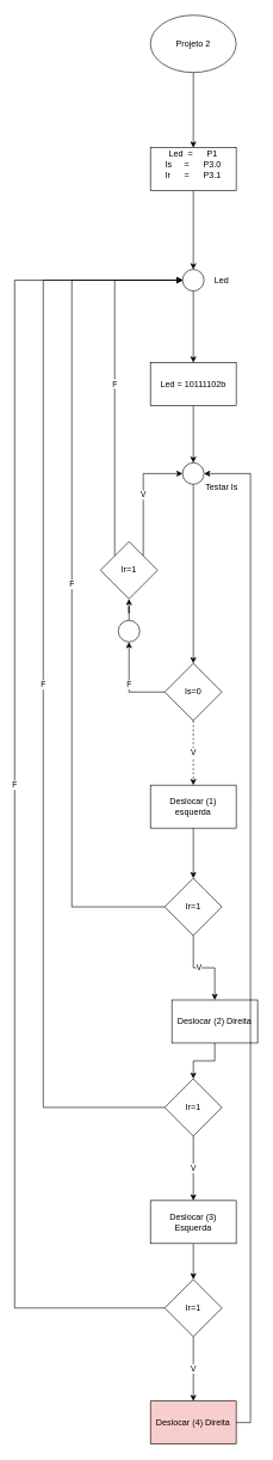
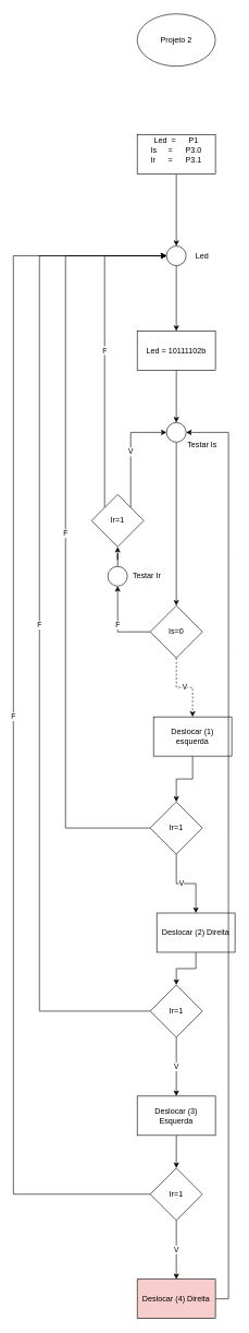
  <mxCell id="0" />
  <mxCell id="1" parent="0" />
- <mxCell id="2" value="" style="edgeStyle=orthogonalEdgeStyle;rounded=0;orthogonalLoop=1;jettySize=auto;html=1;" edge="1" parent="1" source="3" target="5"><mxGeometry relative="1" as="geometry" /></mxCell>
  <mxCell id="3" value="Projeto 2" style="ellipse;whiteSpace=wrap;html=1;" vertex="1" parent="1"><mxGeometry x="210" y="20" width="120" height="80" as="geometry" /></mxCell>
  <mxCell id="4" value="" style="edgeStyle=orthogonalEdgeStyle;rounded=0;orthogonalLoop=1;jettySize=auto;html=1;" edge="1" parent="1" source="5" target="9"><mxGeometry relative="1" as="geometry" /></mxCell>
  <mxCell id="5" value="Led&amp;nbsp;&lt;span style=&quot;white-space: pre;&quot;&gt;&#09;&lt;/span&gt;=&lt;span style=&quot;white-space: pre;&quot;&gt;&#09;&lt;/span&gt;P1&lt;br&gt;Is&lt;span style=&quot;white-space: pre;&quot;&gt;&#09;&lt;/span&gt;=&lt;span style=&quot;white-space: pre;&quot;&gt;&#09;&lt;/span&gt;P3.0&lt;br&gt;Ir&amp;nbsp;&lt;span style=&quot;white-space: pre;&quot;&gt;&#09;&lt;/span&gt;=&lt;span style=&quot;white-space: pre;&quot;&gt;&#09;&lt;/span&gt;P3.1&lt;br&gt;&lt;div&gt;&lt;br&gt;&lt;/div&gt;" style="whiteSpace=wrap;html=1;" vertex="1" parent="1"><mxGeometry x="210" y="205" width="120" height="60" as="geometry" /></mxCell>
  <mxCell id="6" value="" style="edgeStyle=orthogonalEdgeStyle;rounded=0;orthogonalLoop=1;jettySize=auto;html=1;" edge="1" parent="1" source="7" target="12"><mxGeometry relative="1" as="geometry" /></mxCell>
  <mxCell id="7" value="Led =&amp;nbsp;10111102b" style="whiteSpace=wrap;html=1;" vertex="1" parent="1"><mxGeometry x="210" y="505" width="120" height="60" as="geometry" /></mxCell>
  <mxCell id="8" value="" style="edgeStyle=orthogonalEdgeStyle;rounded=0;orthogonalLoop=1;jettySize=auto;html=1;" edge="1" parent="1" source="9" target="7"><mxGeometry relative="1" as="geometry" /></mxCell>
  <mxCell id="9" value="" style="ellipse;whiteSpace=wrap;html=1;" vertex="1" parent="1"><mxGeometry x="255" y="375" width="30" height="30" as="geometry" /></mxCell>
  <mxCell id="10" value="Led" style="text;html=1;align=center;verticalAlign=middle;whiteSpace=wrap;rounded=0;" vertex="1" parent="1"><mxGeometry x="280" y="375" width="60" height="30" as="geometry" /></mxCell>
  <mxCell id="11" value="" style="edgeStyle=orthogonalEdgeStyle;rounded=0;orthogonalLoop=1;jettySize=auto;html=1;" edge="1" parent="1" source="12" target="16"><mxGeometry relative="1" as="geometry" /></mxCell>
  <mxCell id="12" value="" style="ellipse;whiteSpace=wrap;html=1;" vertex="1" parent="1"><mxGeometry x="255" y="645" width="30" height="30" as="geometry" /></mxCell>
  <mxCell id="13" value="Testar Is" style="text;html=1;align=center;verticalAlign=middle;whiteSpace=wrap;rounded=0;" vertex="1" parent="1"><mxGeometry x="280" y="665" width="60" height="30" as="geometry" /></mxCell>
  <mxCell id="14" value="V" style="edgeStyle=orthogonalEdgeStyle;rounded=0;orthogonalLoop=1;jettySize=auto;html=1;dashed=1;" edge="1" parent="1" source="16" target="18"><mxGeometry relative="1" as="geometry" /></mxCell>
  <mxCell id="15" value="F" style="edgeStyle=orthogonalEdgeStyle;rounded=0;orthogonalLoop=1;jettySize=auto;html=1;exitX=0;exitY=0.5;exitDx=0;exitDy=0;entryX=0.5;entryY=1;entryDx=0;entryDy=0;" edge="1" parent="1" source="16" target="38"><mxGeometry relative="1" as="geometry"><mxPoint x="180" y="915" as="targetPoint" /></mxGeometry></mxCell>
  <mxCell id="16" value="Is=0" style="rhombus;whiteSpace=wrap;html=1;" vertex="1" parent="1"><mxGeometry x="230" y="925" width="80" height="80" as="geometry" /></mxCell>
  <mxCell id="17" value="" style="edgeStyle=orthogonalEdgeStyle;rounded=0;orthogonalLoop=1;jettySize=auto;html=1;" edge="1" parent="1" source="18" target="21"><mxGeometry relative="1" as="geometry" /></mxCell>
- <mxCell id="18" value="Deslocar (1) esquerda" style="whiteSpace=wrap;html=1;" vertex="1" parent="1"><mxGeometry x="210" y="1095" width="120" height="60" as="geometry" /></mxCell>
+ <mxCell id="18" value="Deslocar (1) esquerda" style="whiteSpace=wrap;html=1;" vertex="1" parent="1"><mxGeometry x="235" y="1095" width="120" height="60" as="geometry" /></mxCell>
  <mxCell id="19" value="F" style="edgeStyle=orthogonalEdgeStyle;rounded=0;orthogonalLoop=1;jettySize=auto;html=1;exitX=0;exitY=0.5;exitDx=0;exitDy=0;entryX=0;entryY=0.5;entryDx=0;entryDy=0;" edge="1" parent="1" source="21" target="9"><mxGeometry relative="1" as="geometry"><Array as="points"><mxPoint x="100" y="1265" /><mxPoint x="100" y="390" /></Array></mxGeometry></mxCell>
  <mxCell id="20" value="V" style="edgeStyle=orthogonalEdgeStyle;rounded=0;orthogonalLoop=1;jettySize=auto;html=1;" edge="1" parent="1" source="21" target="23"><mxGeometry x="-0.111" relative="1" as="geometry"><mxPoint as="offset" /></mxGeometry></mxCell>
  <mxCell id="21" value="Ir=1" style="rhombus;whiteSpace=wrap;html=1;" vertex="1" parent="1"><mxGeometry x="230" y="1225" width="80" height="80" as="geometry" /></mxCell>
  <mxCell id="22" value="" style="edgeStyle=orthogonalEdgeStyle;rounded=0;orthogonalLoop=1;jettySize=auto;html=1;" edge="1" parent="1" source="23" target="26"><mxGeometry relative="1" as="geometry" /></mxCell>
  <mxCell id="23" value="Deslocar (2) Direita" style="whiteSpace=wrap;html=1;" vertex="1" parent="1"><mxGeometry x="240" y="1395" width="120" height="60" as="geometry" /></mxCell>
  <mxCell id="24" value="F" style="edgeStyle=orthogonalEdgeStyle;rounded=0;orthogonalLoop=1;jettySize=auto;html=1;exitX=0;exitY=0.5;exitDx=0;exitDy=0;entryX=0;entryY=0.5;entryDx=0;entryDy=0;" edge="1" parent="1" source="26" target="9"><mxGeometry relative="1" as="geometry"><Array as="points"><mxPoint x="60" y="1545" /><mxPoint x="60" y="390" /></Array></mxGeometry></mxCell>
  <mxCell id="25" value="V" style="edgeStyle=orthogonalEdgeStyle;rounded=0;orthogonalLoop=1;jettySize=auto;html=1;" edge="1" parent="1" source="26" target="28"><mxGeometry relative="1" as="geometry" /></mxCell>
  <mxCell id="26" value="Ir=1" style="rhombus;whiteSpace=wrap;html=1;" vertex="1" parent="1"><mxGeometry x="230" y="1505" width="80" height="80" as="geometry" /></mxCell>
  <mxCell id="27" value="" style="edgeStyle=orthogonalEdgeStyle;rounded=0;orthogonalLoop=1;jettySize=auto;html=1;" edge="1" parent="1" source="28" target="31"><mxGeometry relative="1" as="geometry" /></mxCell>
  <mxCell id="28" value="Deslocar (3) Esquerda" style="whiteSpace=wrap;html=1;" vertex="1" parent="1"><mxGeometry x="210" y="1675" width="120" height="60" as="geometry" /></mxCell>
  <mxCell id="29" value="F" style="edgeStyle=orthogonalEdgeStyle;rounded=0;orthogonalLoop=1;jettySize=auto;html=1;exitX=0;exitY=0.5;exitDx=0;exitDy=0;entryX=0;entryY=0.5;entryDx=0;entryDy=0;" edge="1" parent="1" source="31" target="9"><mxGeometry relative="1" as="geometry"><Array as="points"><mxPoint x="20" y="1825" /><mxPoint x="20" y="390" /></Array></mxGeometry></mxCell>
  <mxCell id="30" value="V" style="edgeStyle=orthogonalEdgeStyle;rounded=0;orthogonalLoop=1;jettySize=auto;html=1;" edge="1" parent="1" source="31" target="33"><mxGeometry relative="1" as="geometry" /></mxCell>
  <mxCell id="31" value="Ir=1" style="rhombus;whiteSpace=wrap;html=1;" vertex="1" parent="1"><mxGeometry x="230" y="1785" width="80" height="80" as="geometry" /></mxCell>
  <mxCell id="32" style="edgeStyle=orthogonalEdgeStyle;rounded=0;orthogonalLoop=1;jettySize=auto;html=1;exitX=1;exitY=0.5;exitDx=0;exitDy=0;entryX=1;entryY=0.5;entryDx=0;entryDy=0;" edge="1" parent="1" source="33" target="12"><mxGeometry relative="1" as="geometry"><mxPoint x="440" y="735" as="targetPoint" /><Array as="points"><mxPoint x="350" y="1985" /><mxPoint x="350" y="660" /></Array></mxGeometry></mxCell>
  <mxCell id="33" value="Deslocar (4) Direita" style="whiteSpace=wrap;html=1;fillColor=#f8cecc;" vertex="1" parent="1"><mxGeometry x="210" y="1955" width="120" height="60" as="geometry" /></mxCell>
  <mxCell id="34" value="V" style="edgeStyle=orthogonalEdgeStyle;rounded=0;orthogonalLoop=1;jettySize=auto;html=1;exitX=1;exitY=0;exitDx=0;exitDy=0;entryX=0;entryY=0.5;entryDx=0;entryDy=0;" edge="1" parent="1" source="36" target="12"><mxGeometry relative="1" as="geometry"><Array as="points"><mxPoint x="200" y="660" /></Array></mxGeometry></mxCell>
  <mxCell id="35" value="F" style="edgeStyle=orthogonalEdgeStyle;rounded=0;orthogonalLoop=1;jettySize=auto;html=1;exitX=0;exitY=0;exitDx=0;exitDy=0;entryX=0;entryY=0.5;entryDx=0;entryDy=0;" edge="1" parent="1" source="36" target="9"><mxGeometry relative="1" as="geometry"><Array as="points"><mxPoint x="160" y="390" /></Array></mxGeometry></mxCell>
  <mxCell id="36" value="Ir=1" style="rhombus;whiteSpace=wrap;html=1;" vertex="1" parent="1"><mxGeometry x="140" y="755" width="80" height="80" as="geometry" /></mxCell>
  <mxCell id="37" value="" style="edgeStyle=orthogonalEdgeStyle;rounded=0;orthogonalLoop=1;jettySize=auto;html=1;" edge="1" parent="1" source="38" target="36"><mxGeometry relative="1" as="geometry" /></mxCell>
  <mxCell id="38" value="" style="ellipse;whiteSpace=wrap;html=1;" vertex="1" parent="1"><mxGeometry x="165" y="865" width="30" height="30" as="geometry" /></mxCell>
+ <mxCell id="39" value="Testar Ir" style="text;html=1;align=center;verticalAlign=middle;whiteSpace=wrap;rounded=0;" vertex="1" parent="1"><mxGeometry x="195" y="865" width="60" height="30" as="geometry" /></mxCell>
